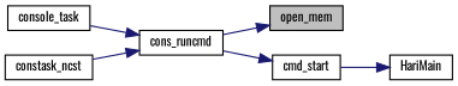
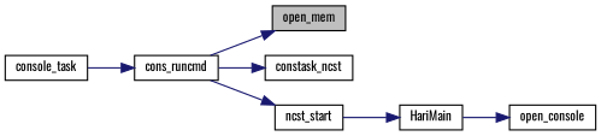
  digraph {
    fontname=Oswald
    rankdir=RL
    node [color=black fillcolor=white fontname=Oswald fontsize=10 shape=record style=filled]
    edge [color=midnightblue dir=back fontname=Oswald fontsize=10 labelfontname=Helvetica labelfontsize=10 style=solid]
    n1 [fillcolor=grey75 fontcolor=black height=0.2 label=open_mem width=0.4]
    n2 [height=0.2 label=cons_runcmd width=0.4]
    n3 [height=0.2 label=console_task width=0.4]
    n4 [height=0.2 label=constask_ncst width=0.4]
+   n5 [height=0.2 label=open_console width=0.4]
    n6 [height=0.2 label=HariMain width=0.4]
-   n7 [height=0.2 label=cmd_start width=0.4]
+   n7 [height=0.2 label=ncst_start width=0.4]
    n1 -> n2
    n2 -> n3
-   n2 -> n4
+   n4 -> n2
+   n5 -> n6
    n6 -> n7
    n7 -> n2
  }
